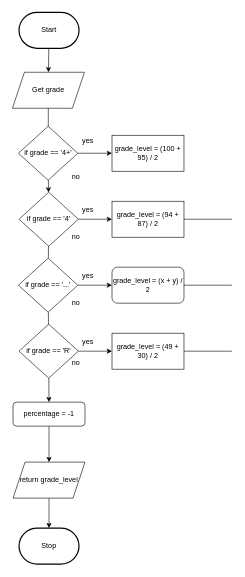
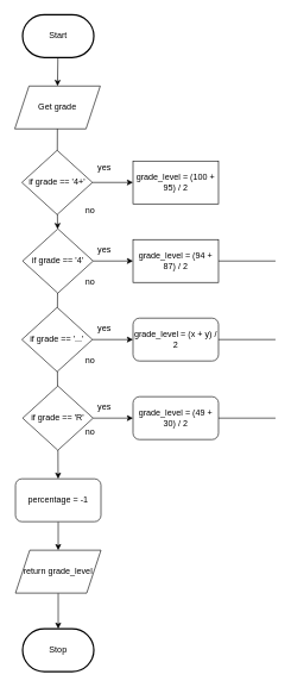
  <mxCell id="0" />
  <mxCell id="1" parent="0" />
  <mxCell id="2" style="edgeStyle=none;rounded=0;html=1;entryX=0.5;entryY=0;entryDx=0;entryDy=0;endArrow=classic;endFill=1;" parent="1" source="3" target="7" edge="1"><mxGeometry relative="1" as="geometry" /></mxCell>
  <mxCell id="3" value="Start" style="strokeWidth=2;html=1;shape=mxgraph.flowchart.terminator;whiteSpace=wrap;" parent="1" vertex="1"><mxGeometry x="31" y="20" width="100" height="60" as="geometry" /></mxCell>
  <mxCell id="4" value="Stop" style="strokeWidth=2;html=1;shape=mxgraph.flowchart.terminator;whiteSpace=wrap;rounded=1;" parent="1" vertex="1"><mxGeometry x="31" y="880" width="100" height="60" as="geometry" /></mxCell>
  <mxCell id="5" value="" style="edgeStyle=none;html=1;startArrow=none;" parent="1" source="6" target="4" edge="1"><mxGeometry relative="1" as="geometry" /></mxCell>
  <mxCell id="6" value="&lt;font style=&quot;font-size: 12px&quot;&gt;return grade_level&lt;/font&gt;" style="shape=parallelogram;perimeter=parallelogramPerimeter;whiteSpace=wrap;html=1;fixedSize=1;fontSize=8;" parent="1" vertex="1"><mxGeometry x="21" y="770" width="120" height="60" as="geometry" /></mxCell>
  <mxCell id="7" value="Get grade" style="shape=parallelogram;perimeter=parallelogramPerimeter;whiteSpace=wrap;html=1;fixedSize=1;" parent="1" vertex="1"><mxGeometry x="20" y="120" width="120" height="60" as="geometry" /></mxCell>
  <mxCell id="8" value="" style="edgeStyle=none;html=1;" parent="1" source="10" target="14" edge="1"><mxGeometry relative="1" as="geometry" /></mxCell>
  <mxCell id="9" value="" style="edgeStyle=none;html=1;" parent="1" source="10" target="21" edge="1"><mxGeometry relative="1" as="geometry" /></mxCell>
  <mxCell id="10" value="if grade == '4+'" style="rhombus;whiteSpace=wrap;html=1;" parent="1" vertex="1"><mxGeometry x="30" y="210" width="99" height="90" as="geometry" /></mxCell>
  <mxCell id="11" value="" style="edgeStyle=none;html=1;endArrow=none;" parent="1" source="7" target="10" edge="1"><mxGeometry relative="1" as="geometry"><mxPoint x="79.318" y="180" as="sourcePoint" /><mxPoint x="70.682" y="560" as="targetPoint" /></mxGeometry></mxCell>
  <mxCell id="12" value="" style="edgeStyle=none;html=1;" parent="1" source="14" target="23" edge="1"><mxGeometry relative="1" as="geometry" /></mxCell>
  <mxCell id="13" value="" style="edgeStyle=none;rounded=0;html=1;endArrow=none;endFill=0;" parent="1" source="14" target="20" edge="1"><mxGeometry relative="1" as="geometry" /></mxCell>
  <mxCell id="14" value="if grade == '4'" style="rhombus;whiteSpace=wrap;html=1;" parent="1" vertex="1"><mxGeometry x="31" y="320" width="99" height="90" as="geometry" /></mxCell>
  <mxCell id="15" value="" style="edgeStyle=none;html=1;" parent="1" source="17" target="25" edge="1"><mxGeometry relative="1" as="geometry" /></mxCell>
  <mxCell id="16" value="" style="edgeStyle=none;html=1;" edge="1" parent="1" source="17" target="37"><mxGeometry relative="1" as="geometry" /></mxCell>
  <mxCell id="17" value="if grade == 'R'" style="rhombus;whiteSpace=wrap;html=1;" parent="1" vertex="1"><mxGeometry x="31" y="540" width="99" height="90" as="geometry" /></mxCell>
  <mxCell id="18" value="" style="edgeStyle=none;rounded=0;html=1;endArrow=none;endFill=0;" parent="1" source="20" target="17" edge="1"><mxGeometry relative="1" as="geometry" /></mxCell>
  <mxCell id="19" style="edgeStyle=none;html=1;entryX=0;entryY=0.5;entryDx=0;entryDy=0;" edge="1" parent="1" source="20" target="27"><mxGeometry relative="1" as="geometry" /></mxCell>
  <mxCell id="20" value="if grade == '...'" style="rhombus;whiteSpace=wrap;html=1;" parent="1" vertex="1"><mxGeometry x="30" y="430" width="99" height="90" as="geometry" /></mxCell>
  <mxCell id="21" value="grade_level = (100 + 95) / 2" style="whiteSpace=wrap;html=1;rounded=0;" parent="1" vertex="1"><mxGeometry x="186" y="225" width="120" height="60" as="geometry" /></mxCell>
  <mxCell id="22" style="edgeStyle=none;rounded=0;html=1;endArrow=none;endFill=0;" parent="1" source="23" edge="1"><mxGeometry relative="1" as="geometry"><mxPoint x="386" y="365" as="targetPoint" /></mxGeometry></mxCell>
  <mxCell id="23" value="grade_level = (94 + 87) / 2" style="whiteSpace=wrap;html=1;rounded=0;" parent="1" vertex="1"><mxGeometry x="186" y="335" width="120" height="60" as="geometry" /></mxCell>
  <mxCell id="24" style="edgeStyle=none;rounded=0;html=1;endArrow=none;endFill=0;" parent="1" source="25" edge="1"><mxGeometry relative="1" as="geometry"><mxPoint x="386" y="585" as="targetPoint" /></mxGeometry></mxCell>
- <mxCell id="25" value="grade_level = (49 + 30) / 2" style="whiteSpace=wrap;html=1;rounded=0;" parent="1" vertex="1"><mxGeometry x="186" y="555" width="120" height="60" as="geometry" /></mxCell>
+ <mxCell id="25" value="grade_level = (49 + 30) / 2" style="rounded=1;whiteSpace=wrap;html=1;" parent="1" vertex="1"><mxGeometry x="186" y="555" width="120" height="60" as="geometry" /></mxCell>
  <mxCell id="26" style="edgeStyle=none;rounded=0;html=1;endArrow=none;endFill=0;" parent="1" source="27" edge="1"><mxGeometry relative="1" as="geometry"><mxPoint x="386" y="475" as="targetPoint" /></mxGeometry></mxCell>
  <mxCell id="27" value="grade_level = (x + y) / 2" style="rounded=1;whiteSpace=wrap;html=1;" parent="1" vertex="1"><mxGeometry x="186" y="445" width="120" height="60" as="geometry" /></mxCell>
  <mxCell id="28" value="no" style="text;html=1;strokeColor=none;fillColor=none;align=center;verticalAlign=middle;whiteSpace=wrap;rounded=0;" vertex="1" parent="1"><mxGeometry x="96" y="280" width="60" height="30" as="geometry" /></mxCell>
  <mxCell id="29" value="no" style="text;html=1;strokeColor=none;fillColor=none;align=center;verticalAlign=middle;whiteSpace=wrap;rounded=0;" vertex="1" parent="1"><mxGeometry x="96" y="380" width="60" height="30" as="geometry" /></mxCell>
  <mxCell id="30" value="no" style="text;html=1;strokeColor=none;fillColor=none;align=center;verticalAlign=middle;whiteSpace=wrap;rounded=0;" vertex="1" parent="1"><mxGeometry x="96" y="490" width="60" height="30" as="geometry" /></mxCell>
  <mxCell id="31" value="no" style="text;html=1;strokeColor=none;fillColor=none;align=center;verticalAlign=middle;whiteSpace=wrap;rounded=0;" vertex="1" parent="1"><mxGeometry x="96" y="590" width="60" height="30" as="geometry" /></mxCell>
  <mxCell id="32" value="yes" style="text;html=1;strokeColor=none;fillColor=none;align=center;verticalAlign=middle;whiteSpace=wrap;rounded=0;" vertex="1" parent="1"><mxGeometry x="116" y="220" width="60" height="30" as="geometry" /></mxCell>
  <mxCell id="33" value="yes" style="text;html=1;strokeColor=none;fillColor=none;align=center;verticalAlign=middle;whiteSpace=wrap;rounded=0;" vertex="1" parent="1"><mxGeometry x="116" y="335" width="60" height="30" as="geometry" /></mxCell>
  <mxCell id="34" value="yes" style="text;html=1;strokeColor=none;fillColor=none;align=center;verticalAlign=middle;whiteSpace=wrap;rounded=0;" vertex="1" parent="1"><mxGeometry x="116" y="555" width="60" height="30" as="geometry" /></mxCell>
  <mxCell id="35" value="yes" style="text;html=1;strokeColor=none;fillColor=none;align=center;verticalAlign=middle;whiteSpace=wrap;rounded=0;" vertex="1" parent="1"><mxGeometry x="116" y="445" width="60" height="30" as="geometry" /></mxCell>
  <mxCell id="36" value="" style="edgeStyle=none;html=1;" edge="1" parent="1" source="37" target="6"><mxGeometry relative="1" as="geometry" /></mxCell>
- <mxCell id="37" value="percentage = -1" style="rounded=1;whiteSpace=wrap;html=1;" vertex="1" parent="1"><mxGeometry x="21" y="670" width="120" height="40" as="geometry" /></mxCell>
+ <mxCell id="37" value="percentage = -1" style="rounded=1;whiteSpace=wrap;html=1;" vertex="1" parent="1"><mxGeometry x="21" y="670" width="120" height="60" as="geometry" /></mxCell>
